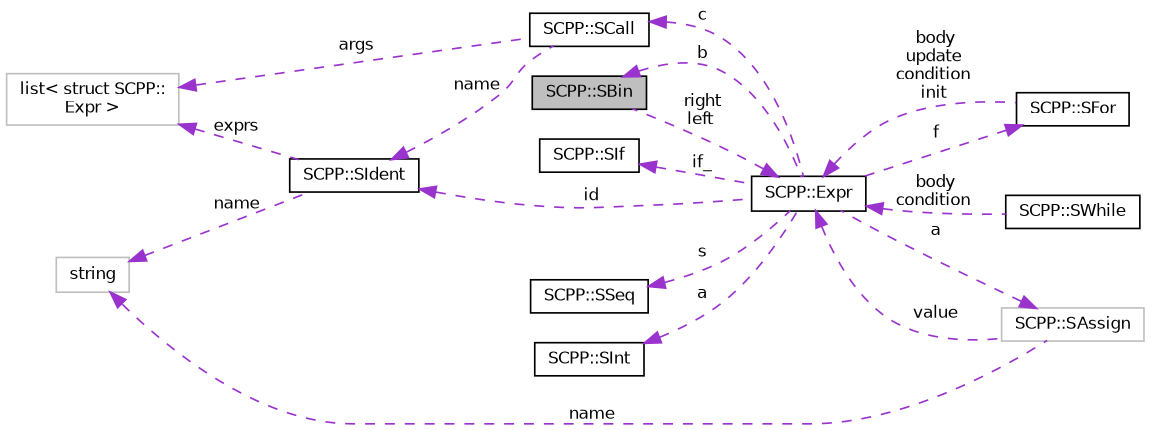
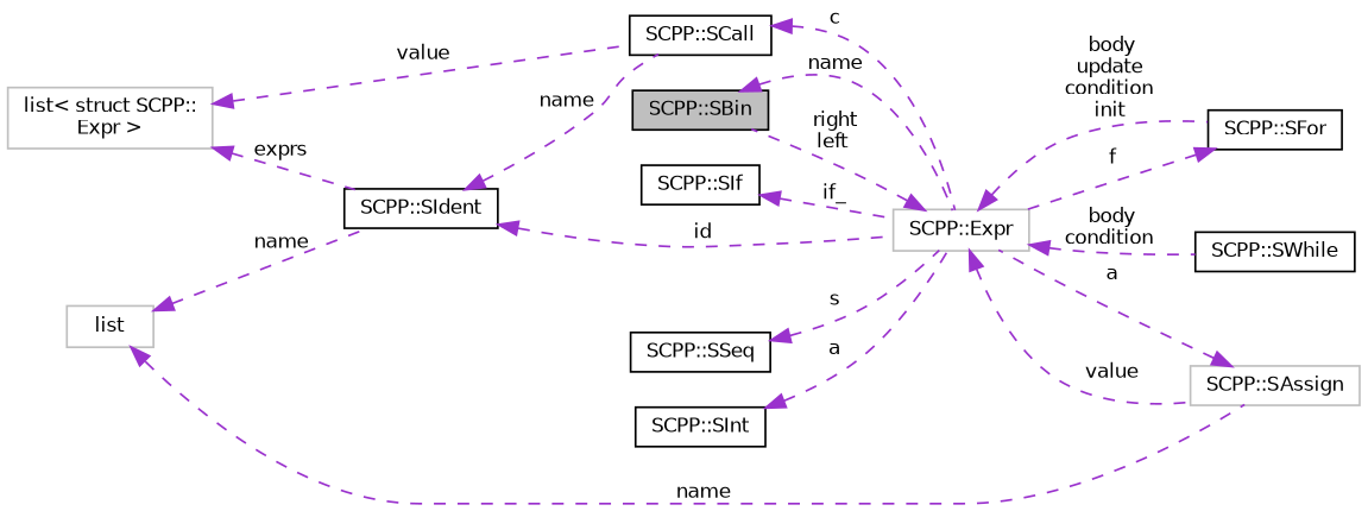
  digraph {
    rankdir=LR
    node [color=black fillcolor=white fontname=Helvetica fontsize=10 shape=record style=filled]
    edge [color=darkorchid3 dir=back fontname=Helvetica fontsize=10 labelfontname=Helvetica labelfontsize=10 style=dashed]
    n1 [fillcolor=grey75 fontcolor=black height=0.2 label="SCPP::SBin" width=0.4]
-   n2 [height=0.2 label="SCPP::Expr" width=0.4]
+   n2 [color=grey75 height=0.2 label="SCPP::Expr" width=0.4]
    n3 [height=0.2 label="SCPP::SFor" width=0.4]
    n4 [height=0.2 label="SCPP::SWhile" width=0.4]
    n5 [color=grey75 height=0.2 label="SCPP::SAssign" width=0.4]
    n6 [height=0.2 label="SCPP::SIf" width=0.4]
    n7 [height=0.2 label="SCPP::SIdent" width=0.4]
    n8 [height=0.2 label="SCPP::SCall" width=0.4]
-   n9 [color=grey75 height=0.2 label=string width=0.4]
+   n9 [color=grey75 height=0.2 label=list width=0.4]
    n10 [height=0.2 label="SCPP::SSeq" width=0.4]
    n11 [color=grey75 height=0.2 label="list\< struct SCPP::\lExpr \>" width=0.4]
    n12 [height=0.2 label="SCPP::SInt" width=0.4]
-   n1 -> n2 [label=" b"]
+   n1 -> n2 [label=" name"]
    n2 -> n1 [label=" right\nleft"]
    n2 -> n3 [label=" body\nupdate\ncondition\ninit"]
    n2 -> n4 [label=" body\ncondition"]
    n2 -> n5 [label=" value"]
    n3 -> n2 [label=" f"]
    n5 -> n2 [label=" a"]
    n6 -> n2 [label=" if_"]
    n7 -> n2 [label=" id"]
    n7 -> n8 [label=" name"]
    n8 -> n2 [label=" c"]
    n9 -> n5 [label=" name"]
    n9 -> n7 [label=" name"]
    n10 -> n2 [label=" s"]
    n11 -> n7 [label=" exprs"]
-   n11 -> n8 [label=" args"]
+   n11 -> n8 [label=" value"]
    n12 -> n2 [label=" a"]
  }
